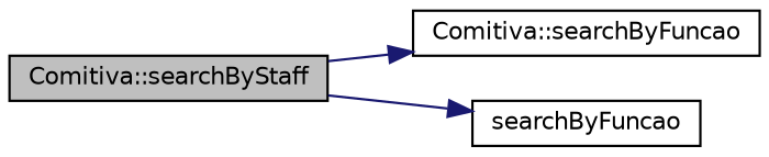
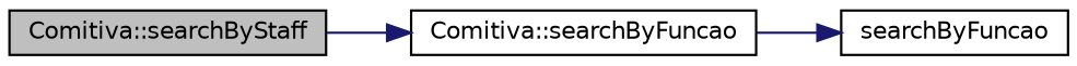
  digraph {
    rankdir=LR
    node [color=black fillcolor=white fontname=Helvetica fontsize=10 shape=record style=filled]
    edge [color=midnightblue fontname=Helvetica fontsize=10 labelfontname=Helvetica labelfontsize=10 style=solid]
    n1 [fillcolor=grey75 fontcolor=black height=0.2 label="Comitiva::searchByStaff" width=0.4]
    n2 [height=0.2 label="Comitiva::searchByFuncao" width=0.4]
    n3 [height=0.2 label=searchByFuncao width=0.4]
    n1 -> n2
-   n1 -> n3
+   n2 -> n3
  }
